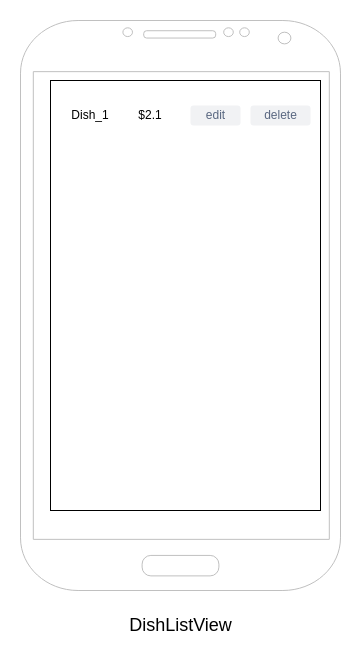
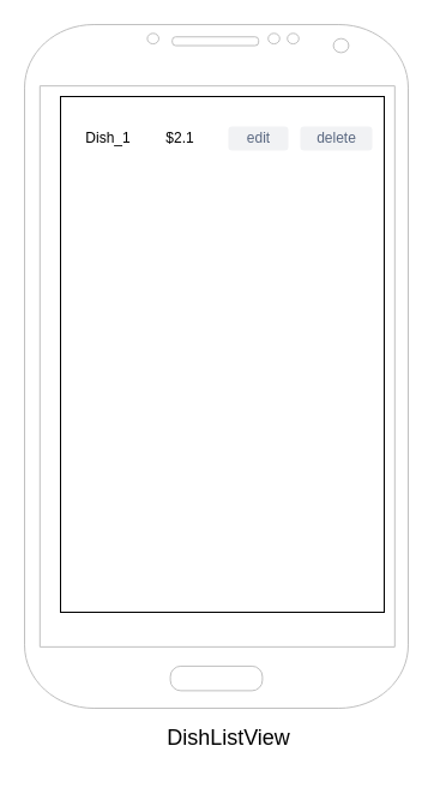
  <mxCell id="0" />
  <mxCell id="1" parent="0" />
- <mxCell id="2" value="&lt;font style=&quot;font-size: 18px;&quot;&gt;DishListView&lt;/font&gt;" style="text;html=1;strokeColor=none;fillColor=none;align=center;verticalAlign=middle;whiteSpace=wrap;rounded=0;" vertex="1" parent="1"><mxGeometry x="113.75" y="610" width="132.5" height="30" as="geometry" /></mxCell>
+ <mxCell id="2" value="&lt;font style=&quot;font-size: 18px;&quot;&gt;DishListView&lt;/font&gt;" style="text;html=1;strokeColor=none;fillColor=none;align=center;verticalAlign=middle;whiteSpace=wrap;rounded=0;" vertex="1" parent="1"><mxGeometry x="123.75" y="600" width="132.5" height="30" as="geometry" /></mxCell>
  <mxCell id="3" value="" style="rounded=0;whiteSpace=wrap;html=1;" vertex="1" parent="1"><mxGeometry x="50" y="80" width="270" height="430" as="geometry" /></mxCell>
  <mxCell id="4" value="delete" style="rounded=1;fillColor=#F1F2F4;strokeColor=none;html=1;fontColor=#596780;align=center;verticalAlign=middle;fontStyle=0;fontSize=12;sketch=0;" vertex="1" parent="1"><mxGeometry x="250" y="105" width="60" height="20" as="geometry" /></mxCell>
  <mxCell id="5" value="edit" style="rounded=1;fillColor=#F1F2F4;strokeColor=none;html=1;fontColor=#596780;align=center;verticalAlign=middle;fontStyle=0;fontSize=12;sketch=0;" vertex="1" parent="1"><mxGeometry x="190" y="105" width="50" height="20" as="geometry" /></mxCell>
  <mxCell id="6" value="Dish_1" style="text;html=1;strokeColor=none;fillColor=none;align=center;verticalAlign=middle;whiteSpace=wrap;rounded=0;" vertex="1" parent="1"><mxGeometry x="60" y="100" width="60" height="30" as="geometry" /></mxCell>
  <mxCell id="7" value="$2.1" style="text;html=1;strokeColor=none;fillColor=none;align=center;verticalAlign=middle;whiteSpace=wrap;rounded=0;" vertex="1" parent="1"><mxGeometry x="120" y="100" width="60" height="30" as="geometry" /></mxCell>
  <mxCell id="8" value="" style="verticalLabelPosition=bottom;verticalAlign=top;html=1;shadow=0;dashed=0;strokeWidth=1;shape=mxgraph.android.phone2;strokeColor=#c0c0c0;fontSize=18;" vertex="1" parent="1"><mxGeometry x="20" y="20" width="320" height="570" as="geometry" /></mxCell>
